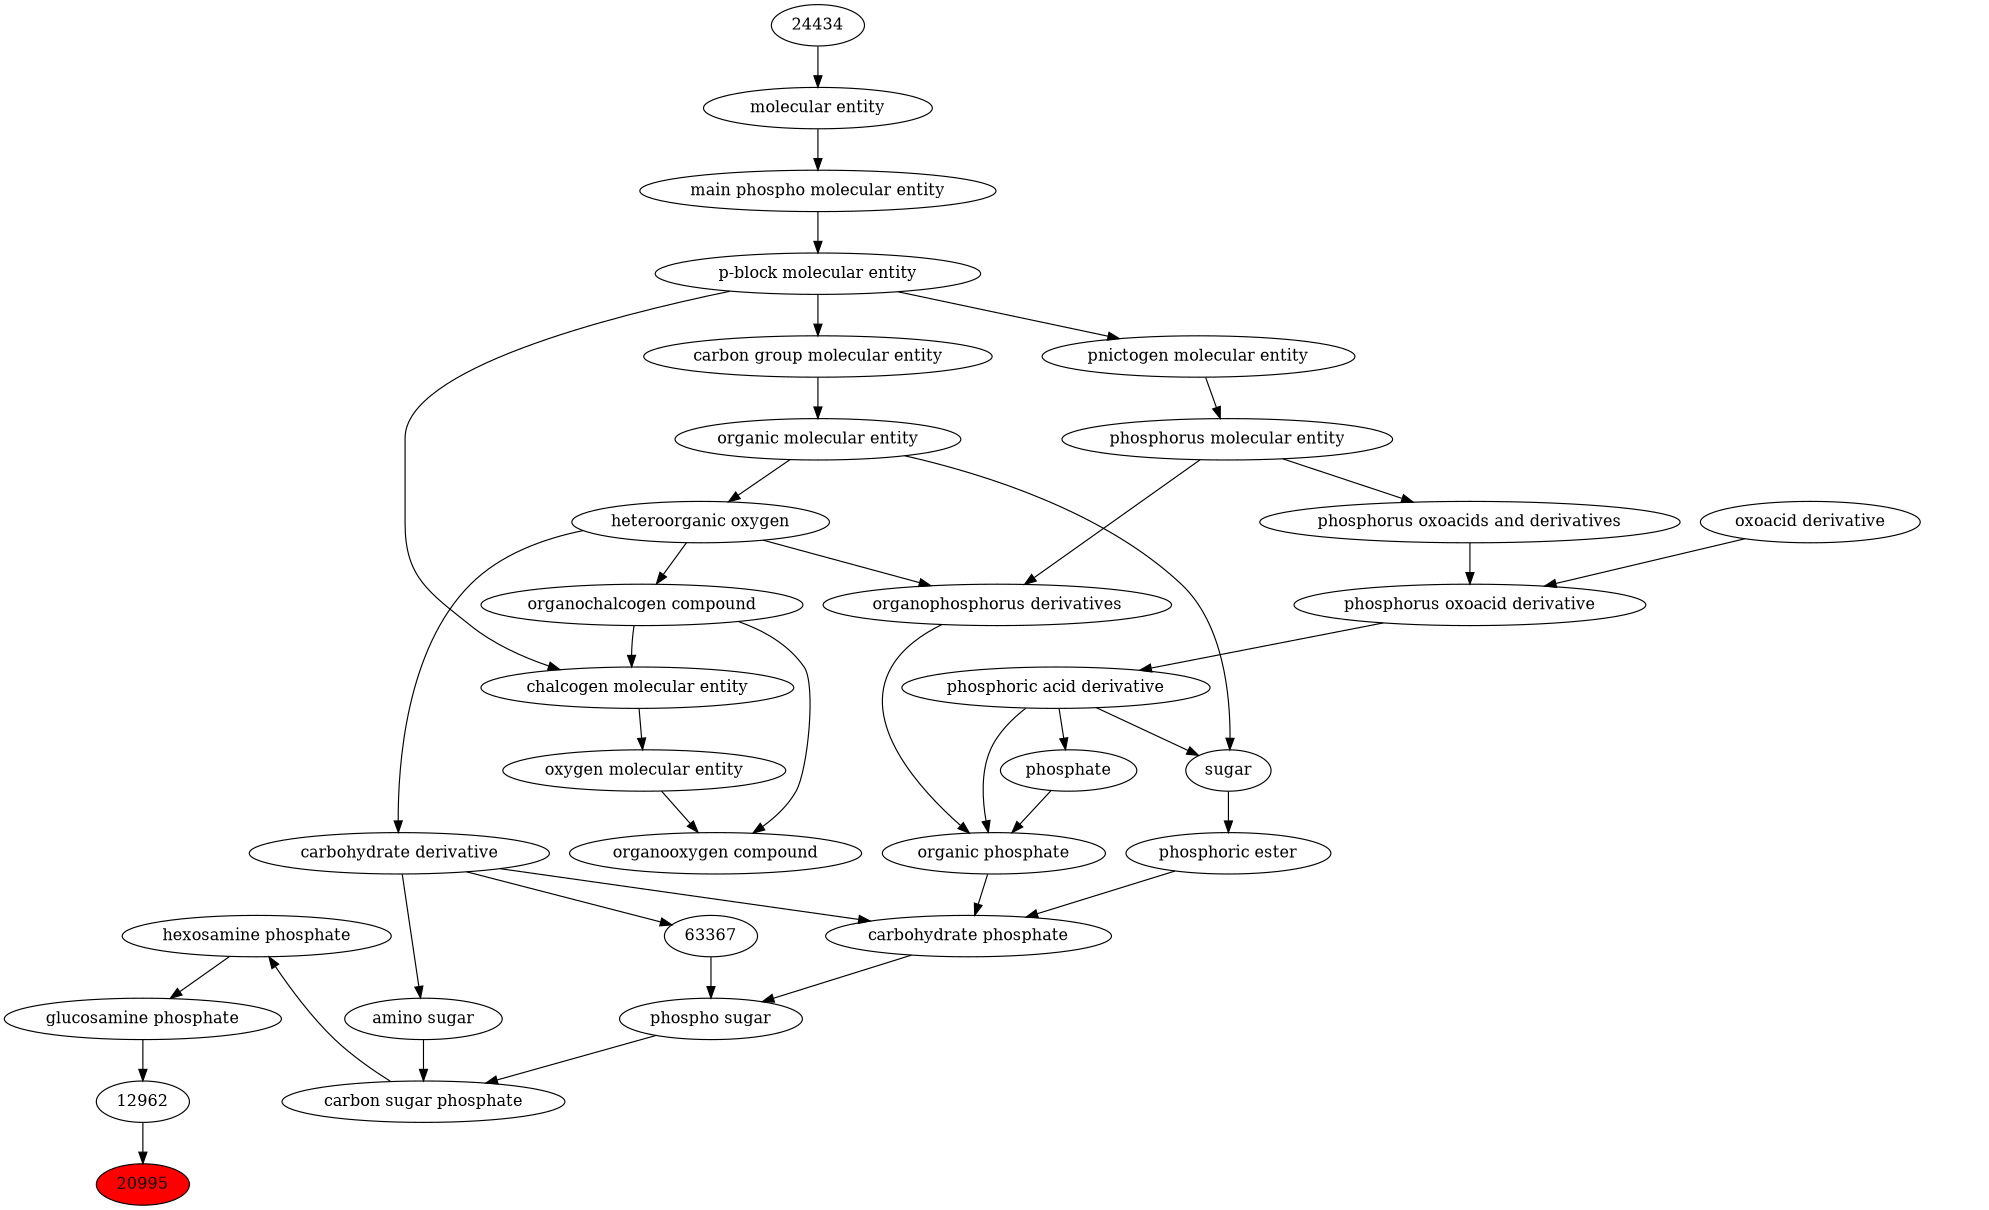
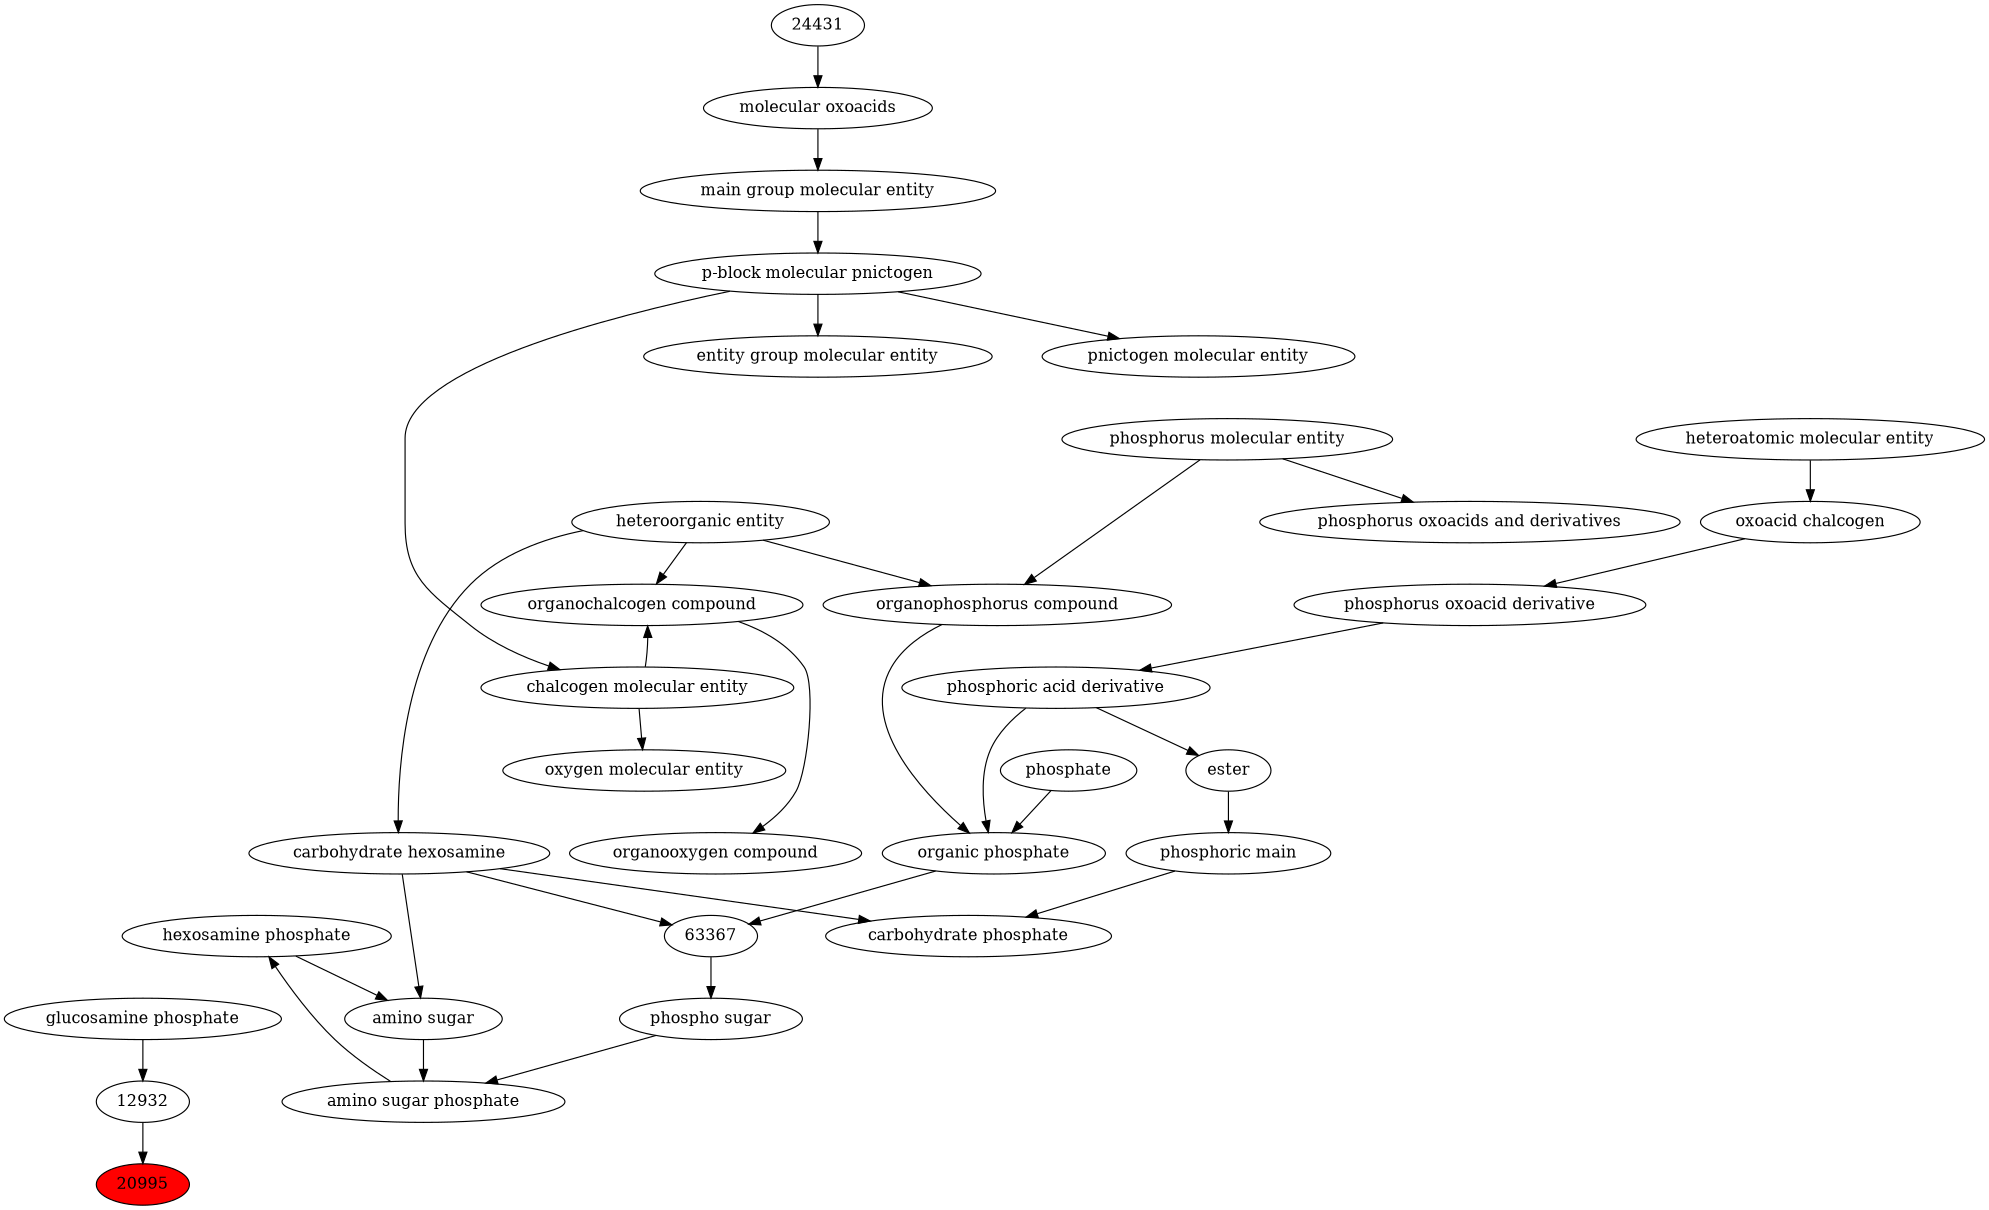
  digraph {
    n1 [fillcolor=red label=20995 style=filled]
-   n2 [label=12962]
+   n2 [label=12932]
    n3 [label="glucosamine phosphate"]
    n4 [label="hexosamine phosphate"]
-   n5 [label="carbon sugar phosphate"]
+   n5 [label="amino sugar phosphate"]
    n6 [label="amino sugar"]
    n7 [label="phospho sugar"]
-   n8 [label="carbohydrate derivative"]
+   n8 [label="carbohydrate hexosamine"]
    n9 [label=63367]
    n10 [label="carbohydrate phosphate"]
    n11 [label="organooxygen compound"]
-   n12 [label="phosphoric ester"]
+   n12 [label="phosphoric main"]
    n13 [label="organic phosphate"]
    n14 [label="organochalcogen compound"]
    n15 [label="oxygen molecular entity"]
    n16 [label="phosphoric acid derivative"]
    n17 [label=phosphate]
-   n18 [label=sugar]
-   n19 [label="organophosphorus derivatives"]
-   n20 [label="heteroorganic oxygen"]
+   n18 [label=ester]
+   n19 [label="organophosphorus compound"]
+   n20 [label="heteroorganic entity"]
    n21 [label="chalcogen molecular entity"]
    n22 [label="phosphorus oxoacid derivative"]
-   n23 [label="organic molecular entity"]
    n24 [label="phosphorus molecular entity"]
    n25 [label="phosphorus oxoacids and derivatives"]
-   n26 [label="p-block molecular entity"]
-   n27 [label="carbon group molecular entity"]
+   n26 [label="p-block molecular pnictogen"]
+   n27 [label="entity group molecular entity"]
    n28 [label="pnictogen molecular entity"]
-   n29 [label="oxoacid derivative"]
-   n30 [label="main phospho molecular entity"]
-   n32 [label="molecular entity"]
-   n33 [label=24434]
+   n29 [label="oxoacid chalcogen"]
+   n30 [label="main group molecular entity"]
+   n31 [label="heteroatomic molecular entity"]
+   n32 [label="molecular oxoacids"]
+   n33 [label=24431]
    n2 -> n1
    n3 -> n2
-   n4 -> n3
+   n4 -> n6
    n5 -> n4
    n6 -> n5
    n7 -> n5
    n8 -> n6
    n8 -> n9
    n8 -> n10
    n9 -> n7
-   n10 -> n7
    n12 -> n10
-   n13 -> n10
+   n13 -> n9
    n14 -> n11
-   n15 -> n11
    n16 -> n13
-   n16 -> n17
    n16 -> n18
    n17 -> n13
    n18 -> n12
    n19 -> n13
    n20 -> n8
    n20 -> n14
    n20 -> n19
-   n14 -> n21
+   n21 -> n14
    n21 -> n15
    n22 -> n16
-   n23 -> n18
-   n23 -> n20
    n24 -> n19
    n24 -> n25
-   n25 -> n22
    n26 -> n21
    n26 -> n27
    n26 -> n28
-   n27 -> n23
-   n28 -> n24
    n29 -> n22
    n30 -> n26
+   n31 -> n29
    n32 -> n30
    n33 -> n32
  }
